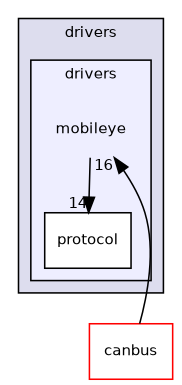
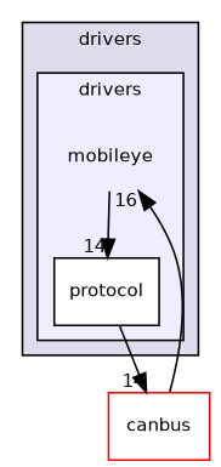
  digraph {
    compound=true
    node [fontname=Helvetica fontsize=10 shape=box fillcolor=white style=filled]
    edge [headlabel=14 labeldistance=1.5 labelfontname=Helvetica labelfontsize=10]
    n1 [label=mobileye shape=plaintext fillcolor="" style=""]
    n2 [color=black label=protocol]
    n3 [color=red label=canbus]
    subgraph cluster_1 {
      bgcolor="#ddddee"
      fontname=Helvetica
      fontsize=10
      label=drivers
      pencolor=black
      subgraph cluster_2 {
        bgcolor="#eeeeff"
        fontname=Helvetica
        fontsize=10
        label=drivers
        pencolor=black
        n1
        n2
      }
    }
    n1 -> n2
+   n2 -> n3
    n3 -> n1 [headlabel=16]
  }
